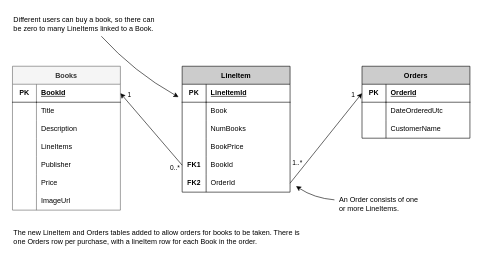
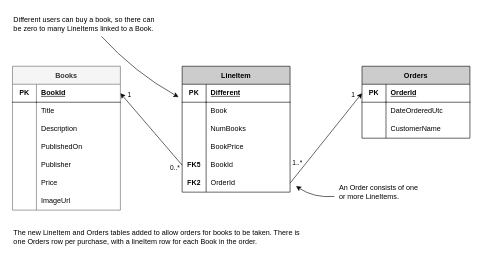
  <mxCell id="0" />
  <mxCell id="1" parent="0" />
  <mxCell id="2" value="Books" style="shape=table;startSize=30;container=1;collapsible=0;childLayout=tableLayout;fixedRows=1;rowLines=0;fontStyle=1;fillColor=#f5f5f5;fontColor=#333333;strokeColor=#666666;" vertex="1" parent="1"><mxGeometry x="20" y="110" width="180" height="240" as="geometry" /></mxCell>
  <mxCell id="3" value="" style="shape=tableRow;horizontal=0;startSize=0;swimlaneHead=0;swimlaneBody=0;top=0;left=0;bottom=0;right=0;collapsible=0;dropTarget=0;fillColor=none;points=[[0,0.5],[1,0.5]];portConstraint=eastwest;" vertex="1" parent="2"><mxGeometry y="30" width="180" height="30" as="geometry" /></mxCell>
  <mxCell id="4" value="PK" style="shape=partialRectangle;html=1;whiteSpace=wrap;connectable=0;fillColor=none;top=0;left=0;bottom=1;right=0;overflow=hidden;pointerEvents=1;strokeColor=default;fontStyle=1" vertex="1" parent="3"><mxGeometry width="40" height="30" as="geometry"><mxRectangle width="40" height="30" as="alternateBounds" /></mxGeometry></mxCell>
  <mxCell id="5" value="BookId" style="shape=partialRectangle;connectable=0;fillColor=none;top=0;left=0;bottom=1;right=0;align=left;spacingLeft=6;overflow=hidden;strokeColor=default;perimeterSpacing=0;shadow=0;labelBorderColor=none;whiteSpace=wrap;html=1;labelBackgroundColor=none;fontStyle=5" vertex="1" parent="3"><mxGeometry x="40" width="140" height="30" as="geometry"><mxRectangle width="140" height="30" as="alternateBounds" /></mxGeometry></mxCell>
  <mxCell id="6" style="shape=tableRow;horizontal=0;startSize=0;swimlaneHead=0;swimlaneBody=0;top=0;left=0;bottom=0;right=0;collapsible=0;dropTarget=0;fillColor=none;points=[[0,0.5],[1,0.5]];portConstraint=eastwest;" vertex="1" parent="2"><mxGeometry y="60" width="180" height="30" as="geometry" /></mxCell>
  <mxCell id="7" style="shape=partialRectangle;html=1;whiteSpace=wrap;connectable=0;fillColor=none;top=0;left=0;bottom=0;right=0;overflow=hidden;" vertex="1" parent="6"><mxGeometry width="40" height="30" as="geometry"><mxRectangle width="40" height="30" as="alternateBounds" /></mxGeometry></mxCell>
  <mxCell id="8" value="Title" style="shape=partialRectangle;html=1;whiteSpace=wrap;connectable=0;fillColor=none;top=0;left=0;bottom=0;right=0;align=left;spacingLeft=6;overflow=hidden;" vertex="1" parent="6"><mxGeometry x="40" width="140" height="30" as="geometry"><mxRectangle width="140" height="30" as="alternateBounds" /></mxGeometry></mxCell>
  <mxCell id="9" style="shape=tableRow;horizontal=0;startSize=0;swimlaneHead=0;swimlaneBody=0;top=0;left=0;bottom=0;right=0;collapsible=0;dropTarget=0;fillColor=none;points=[[0,0.5],[1,0.5]];portConstraint=eastwest;" vertex="1" parent="2"><mxGeometry y="90" width="180" height="30" as="geometry" /></mxCell>
  <mxCell id="10" style="shape=partialRectangle;html=1;whiteSpace=wrap;connectable=0;fillColor=none;top=0;left=0;bottom=0;right=0;overflow=hidden;" vertex="1" parent="9"><mxGeometry width="40" height="30" as="geometry"><mxRectangle width="40" height="30" as="alternateBounds" /></mxGeometry></mxCell>
  <mxCell id="11" value="Description" style="shape=partialRectangle;html=1;whiteSpace=wrap;connectable=0;fillColor=none;top=0;left=0;bottom=0;right=0;align=left;spacingLeft=6;overflow=hidden;" vertex="1" parent="9"><mxGeometry x="40" width="140" height="30" as="geometry"><mxRectangle width="140" height="30" as="alternateBounds" /></mxGeometry></mxCell>
  <mxCell id="12" style="shape=tableRow;horizontal=0;startSize=0;swimlaneHead=0;swimlaneBody=0;top=0;left=0;bottom=0;right=0;collapsible=0;dropTarget=0;fillColor=none;points=[[0,0.5],[1,0.5]];portConstraint=eastwest;" vertex="1" parent="2"><mxGeometry y="120" width="180" height="30" as="geometry" /></mxCell>
  <mxCell id="13" style="shape=partialRectangle;html=1;whiteSpace=wrap;connectable=0;fillColor=none;top=0;left=0;bottom=0;right=0;overflow=hidden;" vertex="1" parent="12"><mxGeometry width="40" height="30" as="geometry"><mxRectangle width="40" height="30" as="alternateBounds" /></mxGeometry></mxCell>
- <mxCell id="14" value="LineItems" style="shape=partialRectangle;html=1;whiteSpace=wrap;connectable=0;fillColor=none;top=0;left=0;bottom=0;right=0;align=left;spacingLeft=6;overflow=hidden;" vertex="1" parent="12"><mxGeometry x="40" width="140" height="30" as="geometry"><mxRectangle width="140" height="30" as="alternateBounds" /></mxGeometry></mxCell>
+ <mxCell id="14" value="PublishedOn" style="shape=partialRectangle;html=1;whiteSpace=wrap;connectable=0;fillColor=none;top=0;left=0;bottom=0;right=0;align=left;spacingLeft=6;overflow=hidden;" vertex="1" parent="12"><mxGeometry x="40" width="140" height="30" as="geometry"><mxRectangle width="140" height="30" as="alternateBounds" /></mxGeometry></mxCell>
  <mxCell id="15" value="" style="shape=tableRow;horizontal=0;startSize=0;swimlaneHead=0;swimlaneBody=0;top=0;left=0;bottom=0;right=0;collapsible=0;dropTarget=0;fillColor=none;points=[[0,0.5],[1,0.5]];portConstraint=eastwest;" vertex="1" parent="2"><mxGeometry y="150" width="180" height="30" as="geometry" /></mxCell>
  <mxCell id="16" value="" style="shape=partialRectangle;html=1;whiteSpace=wrap;connectable=0;fillColor=none;top=0;left=0;bottom=0;right=0;overflow=hidden;" vertex="1" parent="15"><mxGeometry width="40" height="30" as="geometry"><mxRectangle width="40" height="30" as="alternateBounds" /></mxGeometry></mxCell>
  <mxCell id="17" value="Publisher" style="shape=partialRectangle;html=1;whiteSpace=wrap;connectable=0;fillColor=none;top=0;left=0;bottom=0;right=0;align=left;spacingLeft=6;overflow=hidden;" vertex="1" parent="15"><mxGeometry x="40" width="140" height="30" as="geometry"><mxRectangle width="140" height="30" as="alternateBounds" /></mxGeometry></mxCell>
  <mxCell id="18" style="shape=tableRow;horizontal=0;startSize=0;swimlaneHead=0;swimlaneBody=0;top=0;left=0;bottom=0;right=0;collapsible=0;dropTarget=0;fillColor=none;points=[[0,0.5],[1,0.5]];portConstraint=eastwest;" vertex="1" parent="2"><mxGeometry y="180" width="180" height="30" as="geometry" /></mxCell>
  <mxCell id="19" style="shape=partialRectangle;html=1;whiteSpace=wrap;connectable=0;fillColor=none;top=0;left=0;bottom=0;right=0;overflow=hidden;" vertex="1" parent="18"><mxGeometry width="40" height="30" as="geometry"><mxRectangle width="40" height="30" as="alternateBounds" /></mxGeometry></mxCell>
  <mxCell id="20" value="Price" style="shape=partialRectangle;html=1;whiteSpace=wrap;connectable=0;fillColor=none;top=0;left=0;bottom=0;right=0;align=left;spacingLeft=6;overflow=hidden;" vertex="1" parent="18"><mxGeometry x="40" width="140" height="30" as="geometry"><mxRectangle width="140" height="30" as="alternateBounds" /></mxGeometry></mxCell>
  <mxCell id="21" style="shape=tableRow;horizontal=0;startSize=0;swimlaneHead=0;swimlaneBody=0;top=0;left=0;bottom=0;right=0;collapsible=0;dropTarget=0;fillColor=none;points=[[0,0.5],[1,0.5]];portConstraint=eastwest;" vertex="1" parent="2"><mxGeometry y="210" width="180" height="30" as="geometry" /></mxCell>
  <mxCell id="22" style="shape=partialRectangle;html=1;whiteSpace=wrap;connectable=0;fillColor=none;top=0;left=0;bottom=0;right=0;overflow=hidden;" vertex="1" parent="21"><mxGeometry width="40" height="30" as="geometry"><mxRectangle width="40" height="30" as="alternateBounds" /></mxGeometry></mxCell>
  <mxCell id="23" value="ImageUrl" style="shape=partialRectangle;html=1;whiteSpace=wrap;connectable=0;fillColor=none;top=0;left=0;bottom=0;right=0;align=left;spacingLeft=6;overflow=hidden;" vertex="1" parent="21"><mxGeometry x="40" width="140" height="30" as="geometry"><mxRectangle width="140" height="30" as="alternateBounds" /></mxGeometry></mxCell>
  <mxCell id="24" value="LineItem" style="shape=table;startSize=30;container=1;collapsible=0;childLayout=tableLayout;fixedRows=1;rowLines=0;fontStyle=1;fillColor=#CCCCCC;" vertex="1" parent="1"><mxGeometry x="303" y="110" width="180" height="210" as="geometry" /></mxCell>
  <mxCell id="25" value="" style="shape=tableRow;horizontal=0;startSize=0;swimlaneHead=0;swimlaneBody=0;top=0;left=0;bottom=0;right=0;collapsible=0;dropTarget=0;fillColor=none;points=[[0,0.5],[1,0.5]];portConstraint=eastwest;" vertex="1" parent="24"><mxGeometry y="30" width="180" height="30" as="geometry" /></mxCell>
  <mxCell id="26" value="PK" style="shape=partialRectangle;html=1;whiteSpace=wrap;connectable=0;fillColor=none;top=0;left=0;bottom=1;right=0;overflow=hidden;pointerEvents=1;strokeColor=default;fontStyle=1" vertex="1" parent="25"><mxGeometry width="40" height="30" as="geometry"><mxRectangle width="40" height="30" as="alternateBounds" /></mxGeometry></mxCell>
- <mxCell id="27" value="LineItemId" style="shape=partialRectangle;connectable=0;fillColor=none;top=0;left=0;bottom=1;right=0;align=left;spacingLeft=6;overflow=hidden;strokeColor=default;perimeterSpacing=0;shadow=0;labelBorderColor=none;whiteSpace=wrap;html=1;labelBackgroundColor=none;fontStyle=5" vertex="1" parent="25"><mxGeometry x="40" width="140" height="30" as="geometry"><mxRectangle width="140" height="30" as="alternateBounds" /></mxGeometry></mxCell>
+ <mxCell id="27" value="Different" style="shape=partialRectangle;connectable=0;fillColor=none;top=0;left=0;bottom=1;right=0;align=left;spacingLeft=6;overflow=hidden;strokeColor=default;perimeterSpacing=0;shadow=0;labelBorderColor=none;whiteSpace=wrap;html=1;labelBackgroundColor=none;fontStyle=5" vertex="1" parent="25"><mxGeometry x="40" width="140" height="30" as="geometry"><mxRectangle width="140" height="30" as="alternateBounds" /></mxGeometry></mxCell>
  <mxCell id="28" style="shape=tableRow;horizontal=0;startSize=0;swimlaneHead=0;swimlaneBody=0;top=0;left=0;bottom=0;right=0;collapsible=0;dropTarget=0;fillColor=none;points=[[0,0.5],[1,0.5]];portConstraint=eastwest;" vertex="1" parent="24"><mxGeometry y="60" width="180" height="30" as="geometry" /></mxCell>
  <mxCell id="29" style="shape=partialRectangle;html=1;whiteSpace=wrap;connectable=0;fillColor=none;top=0;left=0;bottom=0;right=0;overflow=hidden;" vertex="1" parent="28"><mxGeometry width="40" height="30" as="geometry"><mxRectangle width="40" height="30" as="alternateBounds" /></mxGeometry></mxCell>
  <mxCell id="30" value="Book" style="shape=partialRectangle;html=1;whiteSpace=wrap;connectable=0;fillColor=none;top=0;left=0;bottom=0;right=0;align=left;spacingLeft=6;overflow=hidden;" vertex="1" parent="28"><mxGeometry x="40" width="140" height="30" as="geometry"><mxRectangle width="140" height="30" as="alternateBounds" /></mxGeometry></mxCell>
  <mxCell id="31" style="shape=tableRow;horizontal=0;startSize=0;swimlaneHead=0;swimlaneBody=0;top=0;left=0;bottom=0;right=0;collapsible=0;dropTarget=0;fillColor=none;points=[[0,0.5],[1,0.5]];portConstraint=eastwest;" vertex="1" parent="24"><mxGeometry y="90" width="180" height="30" as="geometry" /></mxCell>
  <mxCell id="32" style="shape=partialRectangle;html=1;whiteSpace=wrap;connectable=0;fillColor=none;top=0;left=0;bottom=0;right=0;overflow=hidden;" vertex="1" parent="31"><mxGeometry width="40" height="30" as="geometry"><mxRectangle width="40" height="30" as="alternateBounds" /></mxGeometry></mxCell>
  <mxCell id="33" value="NumBooks" style="shape=partialRectangle;html=1;whiteSpace=wrap;connectable=0;fillColor=none;top=0;left=0;bottom=0;right=0;align=left;spacingLeft=6;overflow=hidden;" vertex="1" parent="31"><mxGeometry x="40" width="140" height="30" as="geometry"><mxRectangle width="140" height="30" as="alternateBounds" /></mxGeometry></mxCell>
  <mxCell id="34" style="shape=tableRow;horizontal=0;startSize=0;swimlaneHead=0;swimlaneBody=0;top=0;left=0;bottom=0;right=0;collapsible=0;dropTarget=0;fillColor=none;points=[[0,0.5],[1,0.5]];portConstraint=eastwest;" vertex="1" parent="24"><mxGeometry y="120" width="180" height="30" as="geometry" /></mxCell>
  <mxCell id="35" style="shape=partialRectangle;html=1;whiteSpace=wrap;connectable=0;fillColor=none;top=0;left=0;bottom=0;right=0;overflow=hidden;" vertex="1" parent="34"><mxGeometry width="40" height="30" as="geometry"><mxRectangle width="40" height="30" as="alternateBounds" /></mxGeometry></mxCell>
  <mxCell id="36" value="BookPrice" style="shape=partialRectangle;html=1;whiteSpace=wrap;connectable=0;fillColor=none;top=0;left=0;bottom=0;right=0;align=left;spacingLeft=6;overflow=hidden;" vertex="1" parent="34"><mxGeometry x="40" width="140" height="30" as="geometry"><mxRectangle width="140" height="30" as="alternateBounds" /></mxGeometry></mxCell>
  <mxCell id="37" value="" style="shape=tableRow;horizontal=0;startSize=0;swimlaneHead=0;swimlaneBody=0;top=0;left=0;bottom=0;right=0;collapsible=0;dropTarget=0;fillColor=none;points=[[0,0.5],[1,0.5]];portConstraint=eastwest;" vertex="1" parent="24"><mxGeometry y="150" width="180" height="30" as="geometry" /></mxCell>
- <mxCell id="38" value="FK1" style="shape=partialRectangle;html=1;whiteSpace=wrap;connectable=0;fillColor=none;top=0;left=0;bottom=0;right=0;overflow=hidden;fontStyle=1" vertex="1" parent="37"><mxGeometry width="40" height="30" as="geometry"><mxRectangle width="40" height="30" as="alternateBounds" /></mxGeometry></mxCell>
+ <mxCell id="38" value="FK5" style="shape=partialRectangle;html=1;whiteSpace=wrap;connectable=0;fillColor=none;top=0;left=0;bottom=0;right=0;overflow=hidden;fontStyle=1" vertex="1" parent="37"><mxGeometry width="40" height="30" as="geometry"><mxRectangle width="40" height="30" as="alternateBounds" /></mxGeometry></mxCell>
  <mxCell id="39" value="BookId" style="shape=partialRectangle;html=1;whiteSpace=wrap;connectable=0;fillColor=none;top=0;left=0;bottom=0;right=0;align=left;spacingLeft=6;overflow=hidden;" vertex="1" parent="37"><mxGeometry x="40" width="140" height="30" as="geometry"><mxRectangle width="140" height="30" as="alternateBounds" /></mxGeometry></mxCell>
  <mxCell id="40" style="shape=tableRow;horizontal=0;startSize=0;swimlaneHead=0;swimlaneBody=0;top=0;left=0;bottom=0;right=0;collapsible=0;dropTarget=0;fillColor=none;points=[[0,0.5],[1,0.5]];portConstraint=eastwest;" vertex="1" parent="24"><mxGeometry y="180" width="180" height="30" as="geometry" /></mxCell>
  <mxCell id="41" value="FK2" style="shape=partialRectangle;html=1;whiteSpace=wrap;connectable=0;fillColor=none;top=0;left=0;bottom=0;right=0;overflow=hidden;fontStyle=1" vertex="1" parent="40"><mxGeometry width="40" height="30" as="geometry"><mxRectangle width="40" height="30" as="alternateBounds" /></mxGeometry></mxCell>
  <mxCell id="42" value="OrderId" style="shape=partialRectangle;html=1;whiteSpace=wrap;connectable=0;fillColor=none;top=0;left=0;bottom=0;right=0;align=left;spacingLeft=6;overflow=hidden;" vertex="1" parent="40"><mxGeometry x="40" width="140" height="30" as="geometry"><mxRectangle width="140" height="30" as="alternateBounds" /></mxGeometry></mxCell>
  <mxCell id="43" value="Orders" style="shape=table;startSize=30;container=1;collapsible=0;childLayout=tableLayout;fixedRows=1;rowLines=0;fontStyle=1;fillColor=#CCCCCC;" vertex="1" parent="1"><mxGeometry x="603" y="110" width="180" height="120" as="geometry" /></mxCell>
  <mxCell id="44" value="" style="shape=tableRow;horizontal=0;startSize=0;swimlaneHead=0;swimlaneBody=0;top=0;left=0;bottom=0;right=0;collapsible=0;dropTarget=0;fillColor=none;points=[[0,0.5],[1,0.5]];portConstraint=eastwest;" vertex="1" parent="43"><mxGeometry y="30" width="180" height="30" as="geometry" /></mxCell>
  <mxCell id="45" value="PK" style="shape=partialRectangle;html=1;whiteSpace=wrap;connectable=0;fillColor=none;top=0;left=0;bottom=1;right=0;overflow=hidden;pointerEvents=1;strokeColor=default;fontStyle=1" vertex="1" parent="44"><mxGeometry width="40" height="30" as="geometry"><mxRectangle width="40" height="30" as="alternateBounds" /></mxGeometry></mxCell>
  <mxCell id="46" value="OrderId" style="shape=partialRectangle;connectable=0;fillColor=none;top=0;left=0;bottom=1;right=0;align=left;spacingLeft=6;overflow=hidden;strokeColor=default;perimeterSpacing=0;shadow=0;labelBorderColor=none;whiteSpace=wrap;html=1;labelBackgroundColor=none;fontStyle=5" vertex="1" parent="44"><mxGeometry x="40" width="140" height="30" as="geometry"><mxRectangle width="140" height="30" as="alternateBounds" /></mxGeometry></mxCell>
  <mxCell id="47" style="shape=tableRow;horizontal=0;startSize=0;swimlaneHead=0;swimlaneBody=0;top=0;left=0;bottom=0;right=0;collapsible=0;dropTarget=0;fillColor=none;points=[[0,0.5],[1,0.5]];portConstraint=eastwest;" vertex="1" parent="43"><mxGeometry y="60" width="180" height="30" as="geometry" /></mxCell>
  <mxCell id="48" style="shape=partialRectangle;html=1;whiteSpace=wrap;connectable=0;fillColor=none;top=0;left=0;bottom=0;right=0;overflow=hidden;" vertex="1" parent="47"><mxGeometry width="40" height="30" as="geometry"><mxRectangle width="40" height="30" as="alternateBounds" /></mxGeometry></mxCell>
  <mxCell id="49" value="DateOrderedUtc" style="shape=partialRectangle;html=1;whiteSpace=wrap;connectable=0;fillColor=none;top=0;left=0;bottom=0;right=0;align=left;spacingLeft=6;overflow=hidden;" vertex="1" parent="47"><mxGeometry x="40" width="140" height="30" as="geometry"><mxRectangle width="140" height="30" as="alternateBounds" /></mxGeometry></mxCell>
  <mxCell id="50" style="shape=tableRow;horizontal=0;startSize=0;swimlaneHead=0;swimlaneBody=0;top=0;left=0;bottom=0;right=0;collapsible=0;dropTarget=0;fillColor=none;points=[[0,0.5],[1,0.5]];portConstraint=eastwest;" vertex="1" parent="43"><mxGeometry y="90" width="180" height="30" as="geometry" /></mxCell>
  <mxCell id="51" style="shape=partialRectangle;html=1;whiteSpace=wrap;connectable=0;fillColor=none;top=0;left=0;bottom=0;right=0;overflow=hidden;" vertex="1" parent="50"><mxGeometry width="40" height="30" as="geometry"><mxRectangle width="40" height="30" as="alternateBounds" /></mxGeometry></mxCell>
  <mxCell id="52" value="CustomerName" style="shape=partialRectangle;html=1;whiteSpace=wrap;connectable=0;fillColor=none;top=0;left=0;bottom=0;right=0;align=left;spacingLeft=6;overflow=hidden;" vertex="1" parent="50"><mxGeometry x="40" width="140" height="30" as="geometry"><mxRectangle width="140" height="30" as="alternateBounds" /></mxGeometry></mxCell>
  <mxCell id="53" value="" style="endArrow=classic;html=1;rounded=0;exitX=0;exitY=0.5;exitDx=0;exitDy=0;entryX=1;entryY=0.5;entryDx=0;entryDy=0;" edge="1" parent="1" source="37" target="3"><mxGeometry width="50" height="50" relative="1" as="geometry"><mxPoint x="233" y="430" as="sourcePoint" /><mxPoint x="283" y="380" as="targetPoint" /></mxGeometry></mxCell>
  <mxCell id="54" value="1" style="edgeLabel;html=1;align=center;verticalAlign=middle;resizable=0;points=[];" vertex="1" connectable="0" parent="53"><mxGeometry x="0.705" y="-1" relative="1" as="geometry"><mxPoint x="-1" y="-15" as="offset" /></mxGeometry></mxCell>
  <mxCell id="55" value="0..*" style="edgeLabel;html=1;align=center;verticalAlign=middle;resizable=0;points=[];" vertex="1" connectable="0" parent="53"><mxGeometry x="-0.625" y="2" relative="1" as="geometry"><mxPoint x="9" y="26" as="offset" /></mxGeometry></mxCell>
  <mxCell id="56" value="" style="endArrow=classic;html=1;rounded=0;entryX=0;entryY=0.5;entryDx=0;entryDy=0;exitX=1;exitY=0.5;exitDx=0;exitDy=0;" edge="1" parent="1" source="40" target="44"><mxGeometry width="50" height="50" relative="1" as="geometry"><mxPoint x="443" y="440" as="sourcePoint" /><mxPoint x="493" y="390" as="targetPoint" /></mxGeometry></mxCell>
  <mxCell id="57" value="1..*" style="edgeLabel;html=1;align=center;verticalAlign=middle;resizable=0;points=[];" vertex="1" connectable="0" parent="56"><mxGeometry x="-0.763" relative="1" as="geometry"><mxPoint x="-3" y="-17" as="offset" /></mxGeometry></mxCell>
  <mxCell id="58" value="1" style="edgeLabel;html=1;align=center;verticalAlign=middle;resizable=0;points=[];" vertex="1" connectable="0" parent="56"><mxGeometry x="0.756" relative="1" as="geometry"><mxPoint x="-1" y="-16" as="offset" /></mxGeometry></mxCell>
  <mxCell id="59" value="Different users can buy a book, so there can&#10;be zero to many LineItems linked to a Book." style="text;html=1;align=left;verticalAlign=middle;resizable=0;points=[];autosize=1;strokeColor=none;fillColor=none;" vertex="1" parent="1"><mxGeometry x="20" y="20" width="260" height="40" as="geometry" /></mxCell>
  <mxCell id="60" value="" style="endArrow=classic;html=1;targetPerimeterSpacing=6;curved=1;" edge="1" parent="1" source="59" target="24"><mxGeometry width="50" height="50" relative="1" as="geometry"><mxPoint x="263" y="460" as="sourcePoint" /><mxPoint x="313" y="410" as="targetPoint" /><Array as="points"><mxPoint x="223" y="120" /></Array></mxGeometry></mxCell>
- <mxCell id="61" value="&lt;div&gt;An Order consists of one&lt;/div&gt;&lt;div&gt;or more LineItems.&lt;/div&gt;" style="text;html=1;align=left;verticalAlign=middle;resizable=0;points=[];autosize=1;strokeColor=none;fillColor=none;" vertex="1" parent="1"><mxGeometry x="563" y="320" width="160" height="40" as="geometry" /></mxCell>
+ <mxCell id="61" value="&lt;div&gt;An Order consists of one&lt;/div&gt;&lt;div&gt;or more LineItems.&lt;/div&gt;" style="text;html=1;align=left;verticalAlign=middle;resizable=0;points=[];autosize=1;strokeColor=none;fillColor=none;" vertex="1" parent="1"><mxGeometry x="563" y="300" width="160" height="40" as="geometry" /></mxCell>
  <mxCell id="62" value="" style="endArrow=classic;html=1;targetPerimeterSpacing=6;curved=1;sourcePerimeterSpacing=6;" edge="1" parent="1" source="61"><mxGeometry width="50" height="50" relative="1" as="geometry"><mxPoint x="523" y="430" as="sourcePoint" /><mxPoint x="493" y="310" as="targetPoint" /><Array as="points"><mxPoint x="523" y="330" /></Array></mxGeometry></mxCell>
  <mxCell id="63" value="&lt;div&gt;The new LineItem and Orders tables added to allow orders for books to be taken. There is&lt;/div&gt;&lt;div&gt;one Orders row per purchase, with a lineItem row for each Book in the order.&lt;/div&gt;" style="text;html=1;align=left;verticalAlign=middle;resizable=0;points=[];autosize=1;strokeColor=none;fillColor=none;" vertex="1" parent="1"><mxGeometry x="20" y="375" width="500" height="40" as="geometry" /></mxCell>
